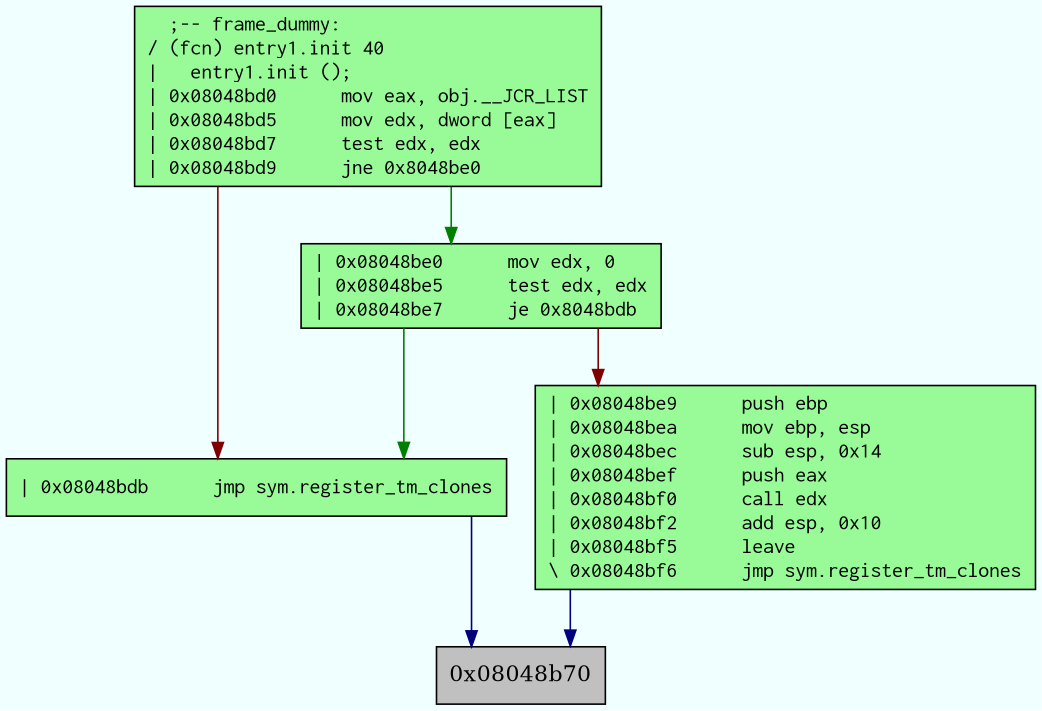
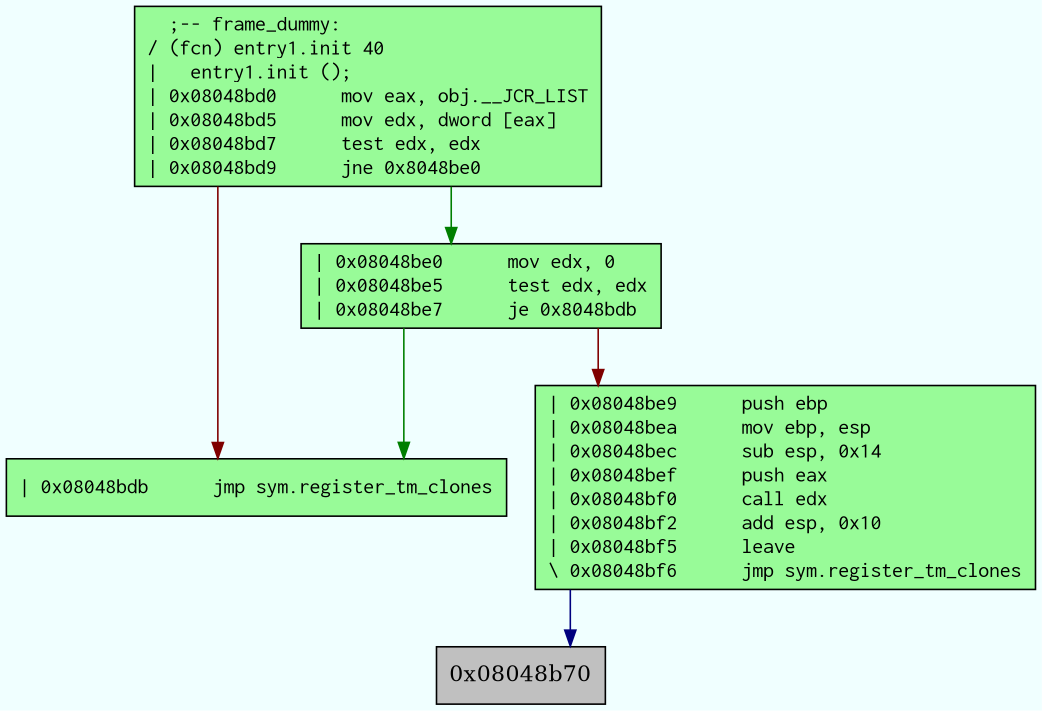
  digraph {
    bgcolor=azure
    fontname=Courier
    fontsize=8
    splines=ortho
    node [color=black fillcolor=palegreen fontname=Courier shape=box style=filled]
    edge [arrowhead=normal color="#007f00"]
    n1 [label="  ;-- frame_dummy:\l/ (fcn) entry1.init 40\l|   entry1.init ();\l| 0x08048bd0      mov eax, obj.__JCR_LIST\l| 0x08048bd5      mov edx, dword [eax]\l| 0x08048bd7      test edx, edx\l| 0x08048bd9      jne 0x8048be0\l"]
    n2 [label="| 0x08048be0      mov edx, 0\l| 0x08048be5      test edx, edx\l| 0x08048be7      je 0x8048bdb\l"]
    n3 [label="| 0x08048bdb      jmp sym.register_tm_clones\l"]
    n4 [label="| 0x08048be9      push ebp\l| 0x08048bea      mov ebp, esp\l| 0x08048bec      sub esp, 0x14\l| 0x08048bef      push eax\l| 0x08048bf0      call edx\l| 0x08048bf2      add esp, 0x10\l| 0x08048bf5      leave\l\\ 0x08048bf6      jmp sym.register_tm_clones\l"]
    "0x08048b70" [fillcolor=gray color="" fontname=""]
    n1 -> n2
    n1 -> n3 [color="#7f0000"]
    n2 -> n3
    n2 -> n4 [color="#7f0000"]
-   n3 -> "0x08048b70" [color="#00007f"]
    n4 -> "0x08048b70" [color="#00007f"]
  }
